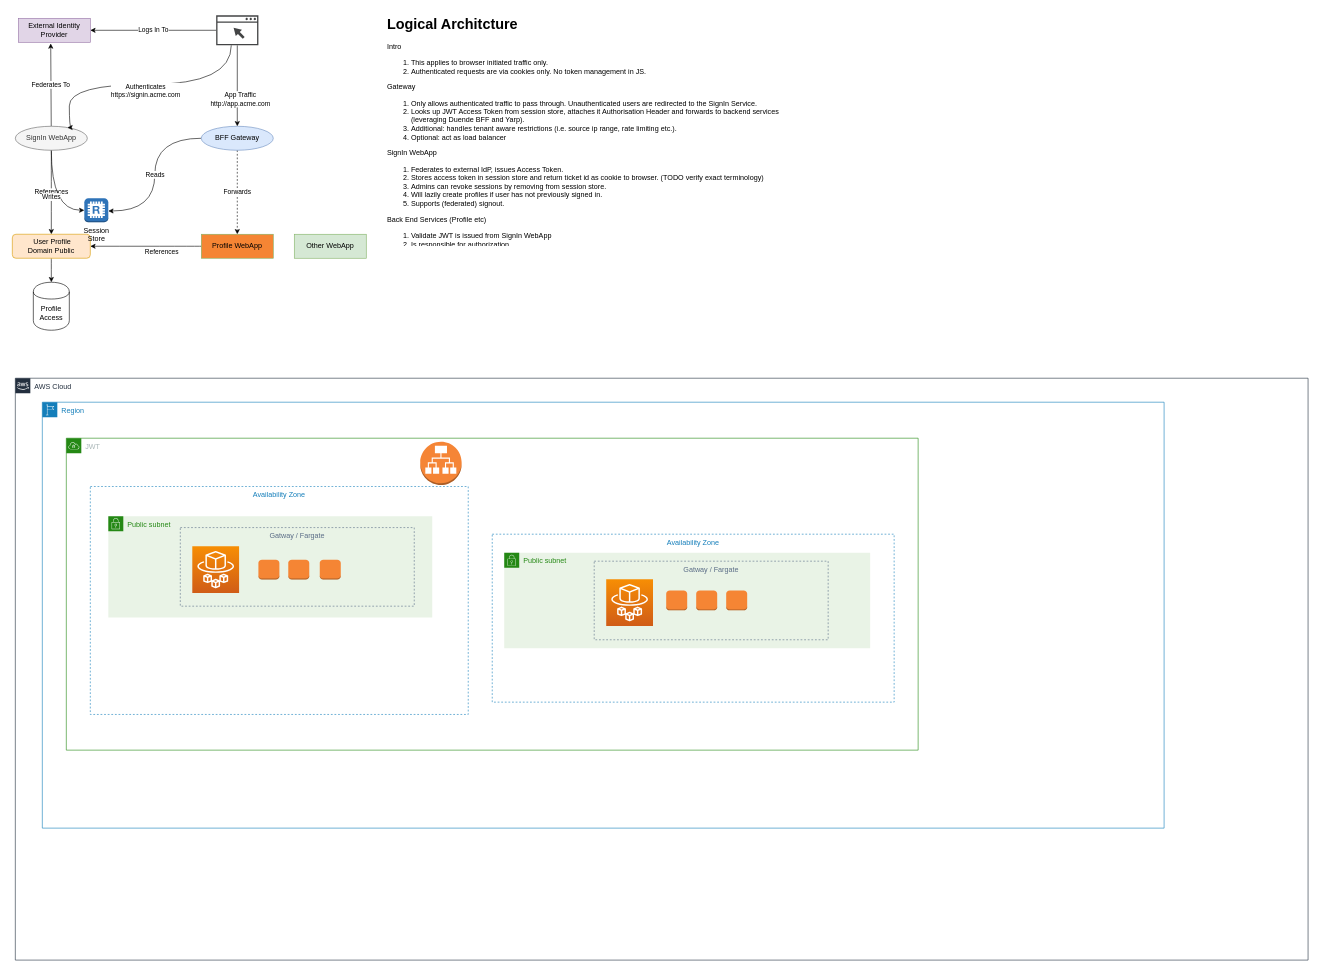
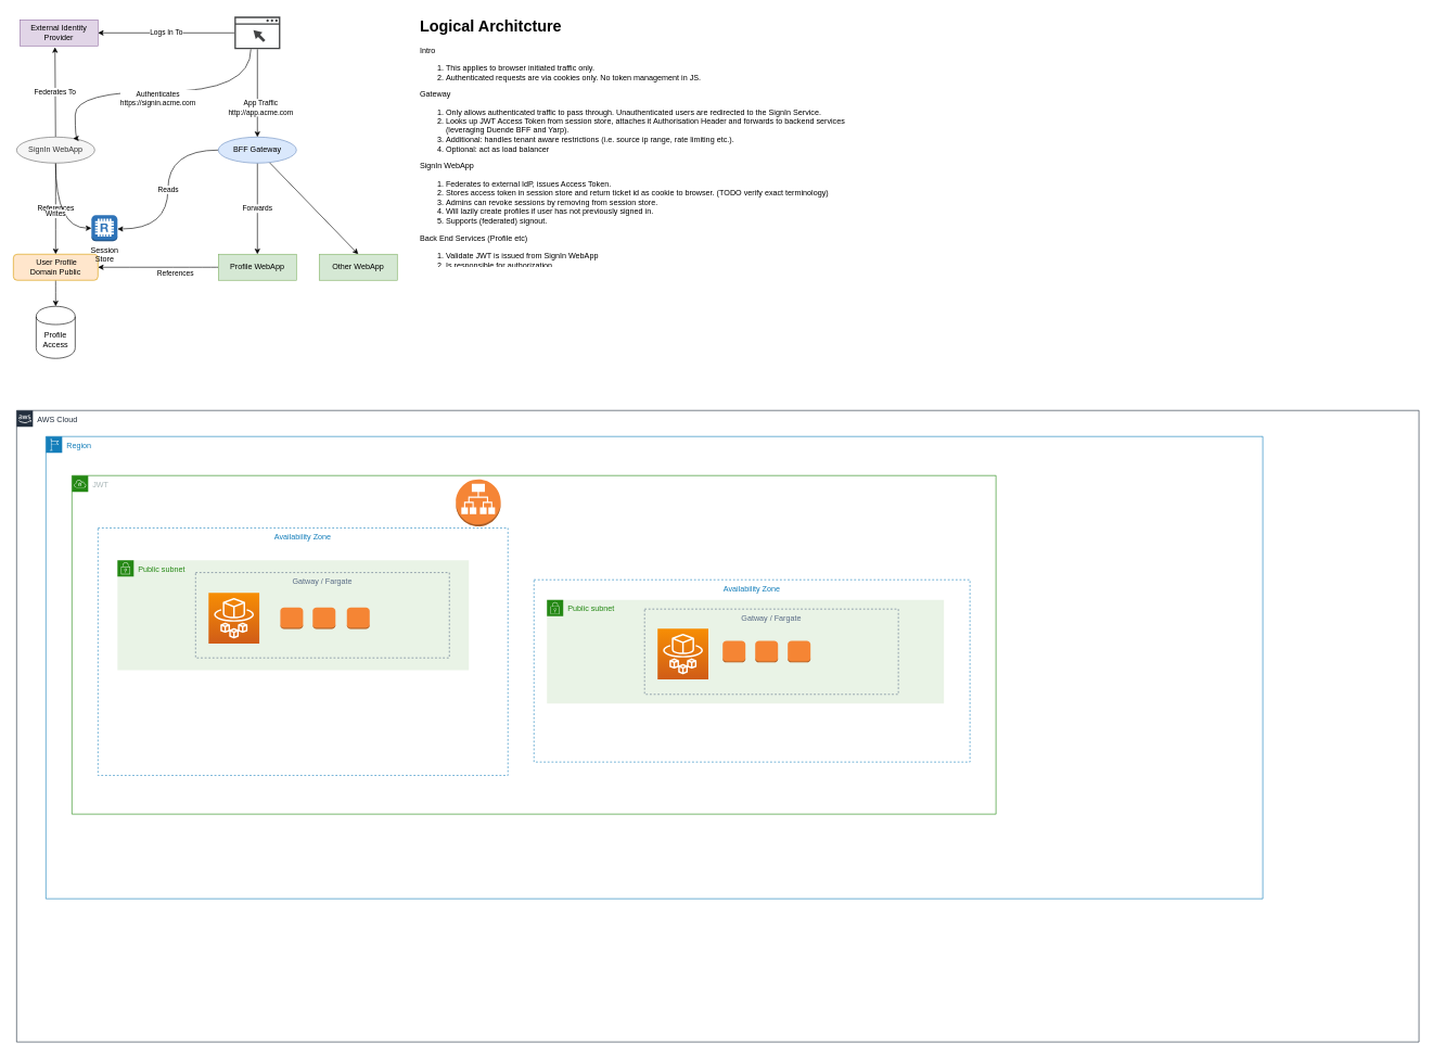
  <mxCell id="0" />
  <mxCell id="1" parent="0" />
  <mxCell id="2" value="AWS Cloud" style="points=[[0,0],[0.25,0],[0.5,0],[0.75,0],[1,0],[1,0.25],[1,0.5],[1,0.75],[1,1],[0.75,1],[0.5,1],[0.25,1],[0,1],[0,0.75],[0,0.5],[0,0.25]];outlineConnect=0;gradientColor=none;html=1;whiteSpace=wrap;fontSize=12;fontStyle=0;shape=mxgraph.aws4.group;grIcon=mxgraph.aws4.group_aws_cloud_alt;strokeColor=#232F3E;fillColor=none;verticalAlign=top;align=left;spacingLeft=30;fontColor=#232F3E;dashed=0;" parent="1" vertex="1"><mxGeometry x="25" y="630" width="2155" height="970" as="geometry" /></mxCell>
  <mxCell id="3" value="Region" style="points=[[0,0],[0.25,0],[0.5,0],[0.75,0],[1,0],[1,0.25],[1,0.5],[1,0.75],[1,1],[0.75,1],[0.5,1],[0.25,1],[0,1],[0,0.75],[0,0.5],[0,0.25]];outlineConnect=0;gradientColor=none;html=1;whiteSpace=wrap;fontSize=12;fontStyle=0;shape=mxgraph.aws4.group;grIcon=mxgraph.aws4.group_region;strokeColor=#147EBA;fillColor=none;verticalAlign=top;align=left;spacingLeft=30;fontColor=#147EBA;dashed=0;" vertex="1" parent="1"><mxGeometry x="70" y="670" width="1870" height="710" as="geometry" /></mxCell>
  <mxCell id="4" value="JWT" style="points=[[0,0],[0.25,0],[0.5,0],[0.75,0],[1,0],[1,0.25],[1,0.5],[1,0.75],[1,1],[0.75,1],[0.5,1],[0.25,1],[0,1],[0,0.75],[0,0.5],[0,0.25]];outlineConnect=0;gradientColor=none;html=1;whiteSpace=wrap;fontSize=12;fontStyle=0;shape=mxgraph.aws4.group;grIcon=mxgraph.aws4.group_vpc;strokeColor=#248814;fillColor=none;verticalAlign=top;align=left;spacingLeft=30;fontColor=#AAB7B8;dashed=0;" vertex="1" parent="1"><mxGeometry x="110" y="730" width="1420" height="520" as="geometry" /></mxCell>
  <mxCell id="5" value="Availability Zone" style="fillColor=none;strokeColor=#147EBA;dashed=1;verticalAlign=top;fontStyle=0;fontColor=#147EBA;" vertex="1" parent="1"><mxGeometry x="150" y="810.5" width="630" height="380" as="geometry" /></mxCell>
  <mxCell id="6" value="References" style="edgeStyle=orthogonalEdgeStyle;rounded=0;orthogonalLoop=1;jettySize=auto;html=1;entryX=0.5;entryY=0;entryDx=0;entryDy=0;curved=1;" parent="1" source="9" target="16" edge="1"><mxGeometry relative="1" as="geometry" /></mxCell>
  <mxCell id="7" value="Writes" style="edgeStyle=orthogonalEdgeStyle;curved=1;rounded=0;orthogonalLoop=1;jettySize=auto;html=1;entryX=0;entryY=0.5;entryDx=0;entryDy=0;entryPerimeter=0;" parent="1" source="9" target="20" edge="1"><mxGeometry relative="1" as="geometry" /></mxCell>
  <mxCell id="8" value="Federates To" style="edgeStyle=none;rounded=0;orthogonalLoop=1;jettySize=auto;html=1;entryX=0.45;entryY=1.05;entryDx=0;entryDy=0;entryPerimeter=0;" parent="1" source="9" target="14" edge="1"><mxGeometry relative="1" as="geometry" /></mxCell>
  <mxCell id="9" value="SignIn WebApp" style="ellipse;whiteSpace=wrap;html=1;fillColor=#f5f5f5;strokeColor=#666666;fontColor=#333333;" parent="1" vertex="1"><mxGeometry x="25" y="210" width="120" height="40" as="geometry" /></mxCell>
  <mxCell id="10" value="Reads" style="edgeStyle=orthogonalEdgeStyle;curved=1;rounded=0;orthogonalLoop=1;jettySize=auto;html=1;entryX=1;entryY=0.53;entryDx=0;entryDy=0;entryPerimeter=0;" parent="1" source="13" target="20" edge="1"><mxGeometry relative="1" as="geometry" /></mxCell>
- <mxCell id="11" value="Forwards" style="edgeStyle=none;rounded=0;orthogonalLoop=1;jettySize=auto;html=1;entryX=0.5;entryY=0;entryDx=0;entryDy=0;dashed=1;" parent="1" source="13" target="19" edge="1"><mxGeometry relative="1" as="geometry" /></mxCell>
+ <mxCell id="11" value="Forwards" style="edgeStyle=none;rounded=0;orthogonalLoop=1;jettySize=auto;html=1;entryX=0.5;entryY=0;entryDx=0;entryDy=0;" parent="1" source="13" target="19" edge="1"><mxGeometry relative="1" as="geometry" /></mxCell>
+ <mxCell id="12" style="edgeStyle=none;rounded=0;orthogonalLoop=1;jettySize=auto;html=1;entryX=0.5;entryY=0;entryDx=0;entryDy=0;" parent="1" source="13" target="26" edge="1"><mxGeometry relative="1" as="geometry" /></mxCell>
  <mxCell id="13" value="BFF Gateway" style="ellipse;whiteSpace=wrap;html=1;fillColor=#dae8fc;strokeColor=#6c8ebf;" parent="1" vertex="1"><mxGeometry x="335" y="210" width="120" height="40" as="geometry" /></mxCell>
  <mxCell id="14" value="External Identity Provider" style="rounded=0;whiteSpace=wrap;html=1;fillColor=#e1d5e7;strokeColor=#9673a6;" parent="1" vertex="1"><mxGeometry x="30" y="30" width="120" height="40" as="geometry" /></mxCell>
  <mxCell id="15" style="edgeStyle=orthogonalEdgeStyle;curved=1;rounded=0;orthogonalLoop=1;jettySize=auto;html=1;" parent="1" source="16" target="17" edge="1"><mxGeometry relative="1" as="geometry" /></mxCell>
  <mxCell id="16" value="&amp;nbsp;User Profile&lt;br&gt;Domain Public" style="rounded=1;whiteSpace=wrap;html=1;align=center;fillColor=#ffe6cc;strokeColor=#d79b00;" parent="1" vertex="1"><mxGeometry x="20" y="390" width="130" height="40" as="geometry" /></mxCell>
  <mxCell id="17" value="Profile Access" style="shape=cylinder;whiteSpace=wrap;html=1;boundedLbl=1;backgroundOutline=1;align=center;" parent="1" vertex="1"><mxGeometry x="55" y="470" width="60" height="80" as="geometry" /></mxCell>
  <mxCell id="18" value="References" style="edgeStyle=orthogonalEdgeStyle;curved=1;rounded=0;orthogonalLoop=1;jettySize=auto;html=1;entryX=1;entryY=0.5;entryDx=0;entryDy=0;" parent="1" source="19" target="16" edge="1"><mxGeometry x="-0.29" y="10" relative="1" as="geometry"><mxPoint as="offset" /></mxGeometry></mxCell>
- <mxCell id="19" value="Profile WebApp" style="rounded=0;whiteSpace=wrap;html=1;fillColor=#f58534;strokeColor=#82b366;" parent="1" vertex="1"><mxGeometry x="335" y="390" width="120" height="40" as="geometry" /></mxCell>
+ <mxCell id="19" value="Profile WebApp" style="rounded=0;whiteSpace=wrap;html=1;fillColor=#d5e8d4;strokeColor=#82b366;" parent="1" vertex="1"><mxGeometry x="335" y="390" width="120" height="40" as="geometry" /></mxCell>
  <mxCell id="20" value="Session&lt;br&gt;Store" style="outlineConnect=0;dashed=0;verticalLabelPosition=bottom;verticalAlign=top;align=center;html=1;shape=mxgraph.aws3.redis;fillColor=#2E73B8;gradientColor=none;" parent="1" vertex="1"><mxGeometry x="140" y="330" width="40" height="40" as="geometry" /></mxCell>
  <mxCell id="21" value="App Traffic&lt;br&gt;http://app.acme.com" style="rounded=0;orthogonalLoop=1;jettySize=auto;html=1;" parent="1" source="25" target="13" edge="1"><mxGeometry x="0.333" y="5" relative="1" as="geometry"><mxPoint as="offset" /></mxGeometry></mxCell>
  <mxCell id="22" style="edgeStyle=orthogonalEdgeStyle;curved=1;rounded=0;orthogonalLoop=1;jettySize=auto;html=1;entryX=0.75;entryY=0;entryDx=0;entryDy=0;" parent="1" source="25" target="9" edge="1"><mxGeometry relative="1" as="geometry"><Array as="points"><mxPoint x="385" y="140" /><mxPoint x="115" y="140" /></Array></mxGeometry></mxCell>
  <mxCell id="23" value="Authenticates&lt;br&gt;https://signin.acme.com" style="edgeLabel;html=1;align=center;verticalAlign=middle;resizable=0;points=[];" parent="22" vertex="1" connectable="0"><mxGeometry x="-0.195" y="27" relative="1" as="geometry"><mxPoint x="-43.2" y="-17" as="offset" /></mxGeometry></mxCell>
  <mxCell id="24" value="Logs In To" style="edgeStyle=none;rounded=0;orthogonalLoop=1;jettySize=auto;html=1;entryX=1;entryY=0.5;entryDx=0;entryDy=0;" parent="1" source="25" target="14" edge="1"><mxGeometry relative="1" as="geometry" /></mxCell>
  <mxCell id="25" value="" style="pointerEvents=1;shadow=0;dashed=0;html=1;strokeColor=none;fillColor=#434445;aspect=fixed;labelPosition=center;verticalLabelPosition=bottom;verticalAlign=top;align=center;outlineConnect=0;shape=mxgraph.vvd.web_browser;" parent="1" vertex="1"><mxGeometry x="359.79" y="25" width="70.42" height="50" as="geometry" /></mxCell>
  <mxCell id="26" value="Other WebApp" style="rounded=0;whiteSpace=wrap;html=1;fillColor=#d5e8d4;strokeColor=#82b366;" parent="1" vertex="1"><mxGeometry x="490" y="390" width="120" height="40" as="geometry" /></mxCell>
  <mxCell id="27" value="&lt;h1&gt;Logical Architcture&lt;/h1&gt;&lt;div&gt;Intro&lt;/div&gt;&lt;p&gt;&lt;/p&gt;&lt;ol&gt;&lt;li&gt;This applies to browser initiated traffic only.&lt;/li&gt;&lt;li&gt;Authenticated requests are via cookies only. No token management in JS.&lt;/li&gt;&lt;/ol&gt;&lt;div&gt;Gateway&lt;/div&gt;&lt;ol&gt;&lt;li&gt;Only allows authenticated traffic to pass through. Unauthenticated users are redirected to the SignIn Service.&lt;/li&gt;&lt;li&gt;Looks up JWT Access Token from session store, attaches it Authorisation Header and forwards to backend services (leveraging Duende BFF and Yarp).&lt;/li&gt;&lt;li&gt;Additional: handles tenant aware restrictions (i.e. source ip range, rate limiting etc.).&lt;/li&gt;&lt;li&gt;Optional: act as load balancer&lt;/li&gt;&lt;/ol&gt;&lt;div&gt;SignIn WebApp&lt;/div&gt;&lt;div&gt;&lt;ol&gt;&lt;li&gt;Federates to external IdP, issues Access Token.&lt;/li&gt;&lt;li&gt;Stores access token in session store and return ticket id as cookie to browser. (TODO verify exact terminology)&lt;/li&gt;&lt;li&gt;Admins can revoke sessions by removing from session store.&lt;/li&gt;&lt;li&gt;Will lazily create profiles if user has not previously signed in.&lt;/li&gt;&lt;li&gt;Supports (federated) signout.&lt;/li&gt;&lt;/ol&gt;&lt;div&gt;Back End Services (Profile etc)&lt;/div&gt;&lt;/div&gt;&lt;div&gt;&lt;ol&gt;&lt;li&gt;Validate JWT is issued from SignIn WebApp&lt;/li&gt;&lt;li&gt;Is responsible for authorization.&lt;/li&gt;&lt;/ol&gt;&lt;/div&gt;&lt;p&gt;&lt;/p&gt;" style="text;html=1;strokeColor=none;fillColor=none;spacing=5;spacingTop=-20;whiteSpace=wrap;overflow=hidden;rounded=0;align=left;" parent="1" vertex="1"><mxGeometry x="640" y="20" width="700" height="390" as="geometry" /></mxCell>
  <mxCell id="28" value="" style="outlineConnect=0;dashed=0;verticalLabelPosition=bottom;verticalAlign=top;align=center;html=1;shape=mxgraph.aws3.application_load_balancer;fillColor=#F58536;gradientColor=none;" vertex="1" parent="1"><mxGeometry x="700" y="736" width="69" height="72" as="geometry" /></mxCell>
  <mxCell id="29" value="Availability Zone" style="fillColor=none;strokeColor=#147EBA;dashed=1;verticalAlign=top;fontStyle=0;fontColor=#147EBA;" vertex="1" parent="1"><mxGeometry x="820" y="890" width="670" height="280" as="geometry" /></mxCell>
  <mxCell id="30" value="Public subnet" style="points=[[0,0],[0.25,0],[0.5,0],[0.75,0],[1,0],[1,0.25],[1,0.5],[1,0.75],[1,1],[0.75,1],[0.5,1],[0.25,1],[0,1],[0,0.75],[0,0.5],[0,0.25]];outlineConnect=0;gradientColor=none;html=1;whiteSpace=wrap;fontSize=12;fontStyle=0;shape=mxgraph.aws4.group;grIcon=mxgraph.aws4.group_security_group;grStroke=0;strokeColor=#248814;fillColor=#E9F3E6;verticalAlign=top;align=left;spacingLeft=30;fontColor=#248814;dashed=0;" vertex="1" parent="1"><mxGeometry x="180" y="860" width="540" height="169" as="geometry" /></mxCell>
  <mxCell id="31" value="Public subnet" style="points=[[0,0],[0.25,0],[0.5,0],[0.75,0],[1,0],[1,0.25],[1,0.5],[1,0.75],[1,1],[0.75,1],[0.5,1],[0.25,1],[0,1],[0,0.75],[0,0.5],[0,0.25]];outlineConnect=0;gradientColor=none;html=1;whiteSpace=wrap;fontSize=12;fontStyle=0;shape=mxgraph.aws4.group;grIcon=mxgraph.aws4.group_security_group;grStroke=0;strokeColor=#248814;fillColor=#E9F3E6;verticalAlign=top;align=left;spacingLeft=30;fontColor=#248814;dashed=0;" vertex="1" parent="1"><mxGeometry x="840" y="921" width="610" height="159" as="geometry" /></mxCell>
  <mxCell id="32" value="Gatway / Fargate" style="fillColor=none;strokeColor=#5A6C86;dashed=1;verticalAlign=top;fontStyle=0;fontColor=#5A6C86;" vertex="1" parent="1"><mxGeometry x="300" y="879" width="390" height="131" as="geometry" /></mxCell>
  <mxCell id="33" value="" style="outlineConnect=0;fontColor=#232F3E;gradientColor=#F78E04;gradientDirection=north;fillColor=#D05C17;strokeColor=#ffffff;dashed=0;verticalLabelPosition=bottom;verticalAlign=top;align=center;html=1;fontSize=12;fontStyle=0;aspect=fixed;shape=mxgraph.aws4.resourceIcon;resIcon=mxgraph.aws4.fargate;" vertex="1" parent="1"><mxGeometry x="320" y="910" width="78" height="78" as="geometry" /></mxCell>
  <mxCell id="34" value="Gatway / Fargate" style="fillColor=none;strokeColor=#5A6C86;dashed=1;verticalAlign=top;fontStyle=0;fontColor=#5A6C86;" vertex="1" parent="1"><mxGeometry x="990" y="935" width="390" height="131" as="geometry" /></mxCell>
  <mxCell id="35" value="" style="outlineConnect=0;fontColor=#232F3E;gradientColor=#F78E04;gradientDirection=north;fillColor=#D05C17;strokeColor=#ffffff;dashed=0;verticalLabelPosition=bottom;verticalAlign=top;align=center;html=1;fontSize=12;fontStyle=0;aspect=fixed;shape=mxgraph.aws4.resourceIcon;resIcon=mxgraph.aws4.fargate;" vertex="1" parent="1"><mxGeometry x="1010" y="965" width="78" height="78" as="geometry" /></mxCell>
  <mxCell id="36" value="" style="outlineConnect=0;dashed=0;verticalLabelPosition=bottom;verticalAlign=top;align=center;html=1;shape=mxgraph.aws3.instance;fillColor=#F58534;gradientColor=none;" vertex="1" parent="1"><mxGeometry x="430.21" y="932.5" width="35" height="33" as="geometry" /></mxCell>
  <mxCell id="37" value="" style="outlineConnect=0;dashed=0;verticalLabelPosition=bottom;verticalAlign=top;align=center;html=1;shape=mxgraph.aws3.instance;fillColor=#F58534;gradientColor=none;" vertex="1" parent="1"><mxGeometry x="480" y="932.5" width="35" height="33" as="geometry" /></mxCell>
  <mxCell id="38" value="" style="outlineConnect=0;dashed=0;verticalLabelPosition=bottom;verticalAlign=top;align=center;html=1;shape=mxgraph.aws3.instance;fillColor=#F58534;gradientColor=none;" vertex="1" parent="1"><mxGeometry x="532.5" y="932.5" width="35" height="33" as="geometry" /></mxCell>
  <mxCell id="39" value="" style="outlineConnect=0;dashed=0;verticalLabelPosition=bottom;verticalAlign=top;align=center;html=1;shape=mxgraph.aws3.instance;fillColor=#F58534;gradientColor=none;" vertex="1" parent="1"><mxGeometry x="1110" y="984" width="35" height="33" as="geometry" /></mxCell>
  <mxCell id="40" value="" style="outlineConnect=0;dashed=0;verticalLabelPosition=bottom;verticalAlign=top;align=center;html=1;shape=mxgraph.aws3.instance;fillColor=#F58534;gradientColor=none;" vertex="1" parent="1"><mxGeometry x="1160" y="984" width="35" height="33" as="geometry" /></mxCell>
  <mxCell id="41" value="" style="outlineConnect=0;dashed=0;verticalLabelPosition=bottom;verticalAlign=top;align=center;html=1;shape=mxgraph.aws3.instance;fillColor=#F58534;gradientColor=none;" vertex="1" parent="1"><mxGeometry x="1210" y="984" width="35" height="33" as="geometry" /></mxCell>
